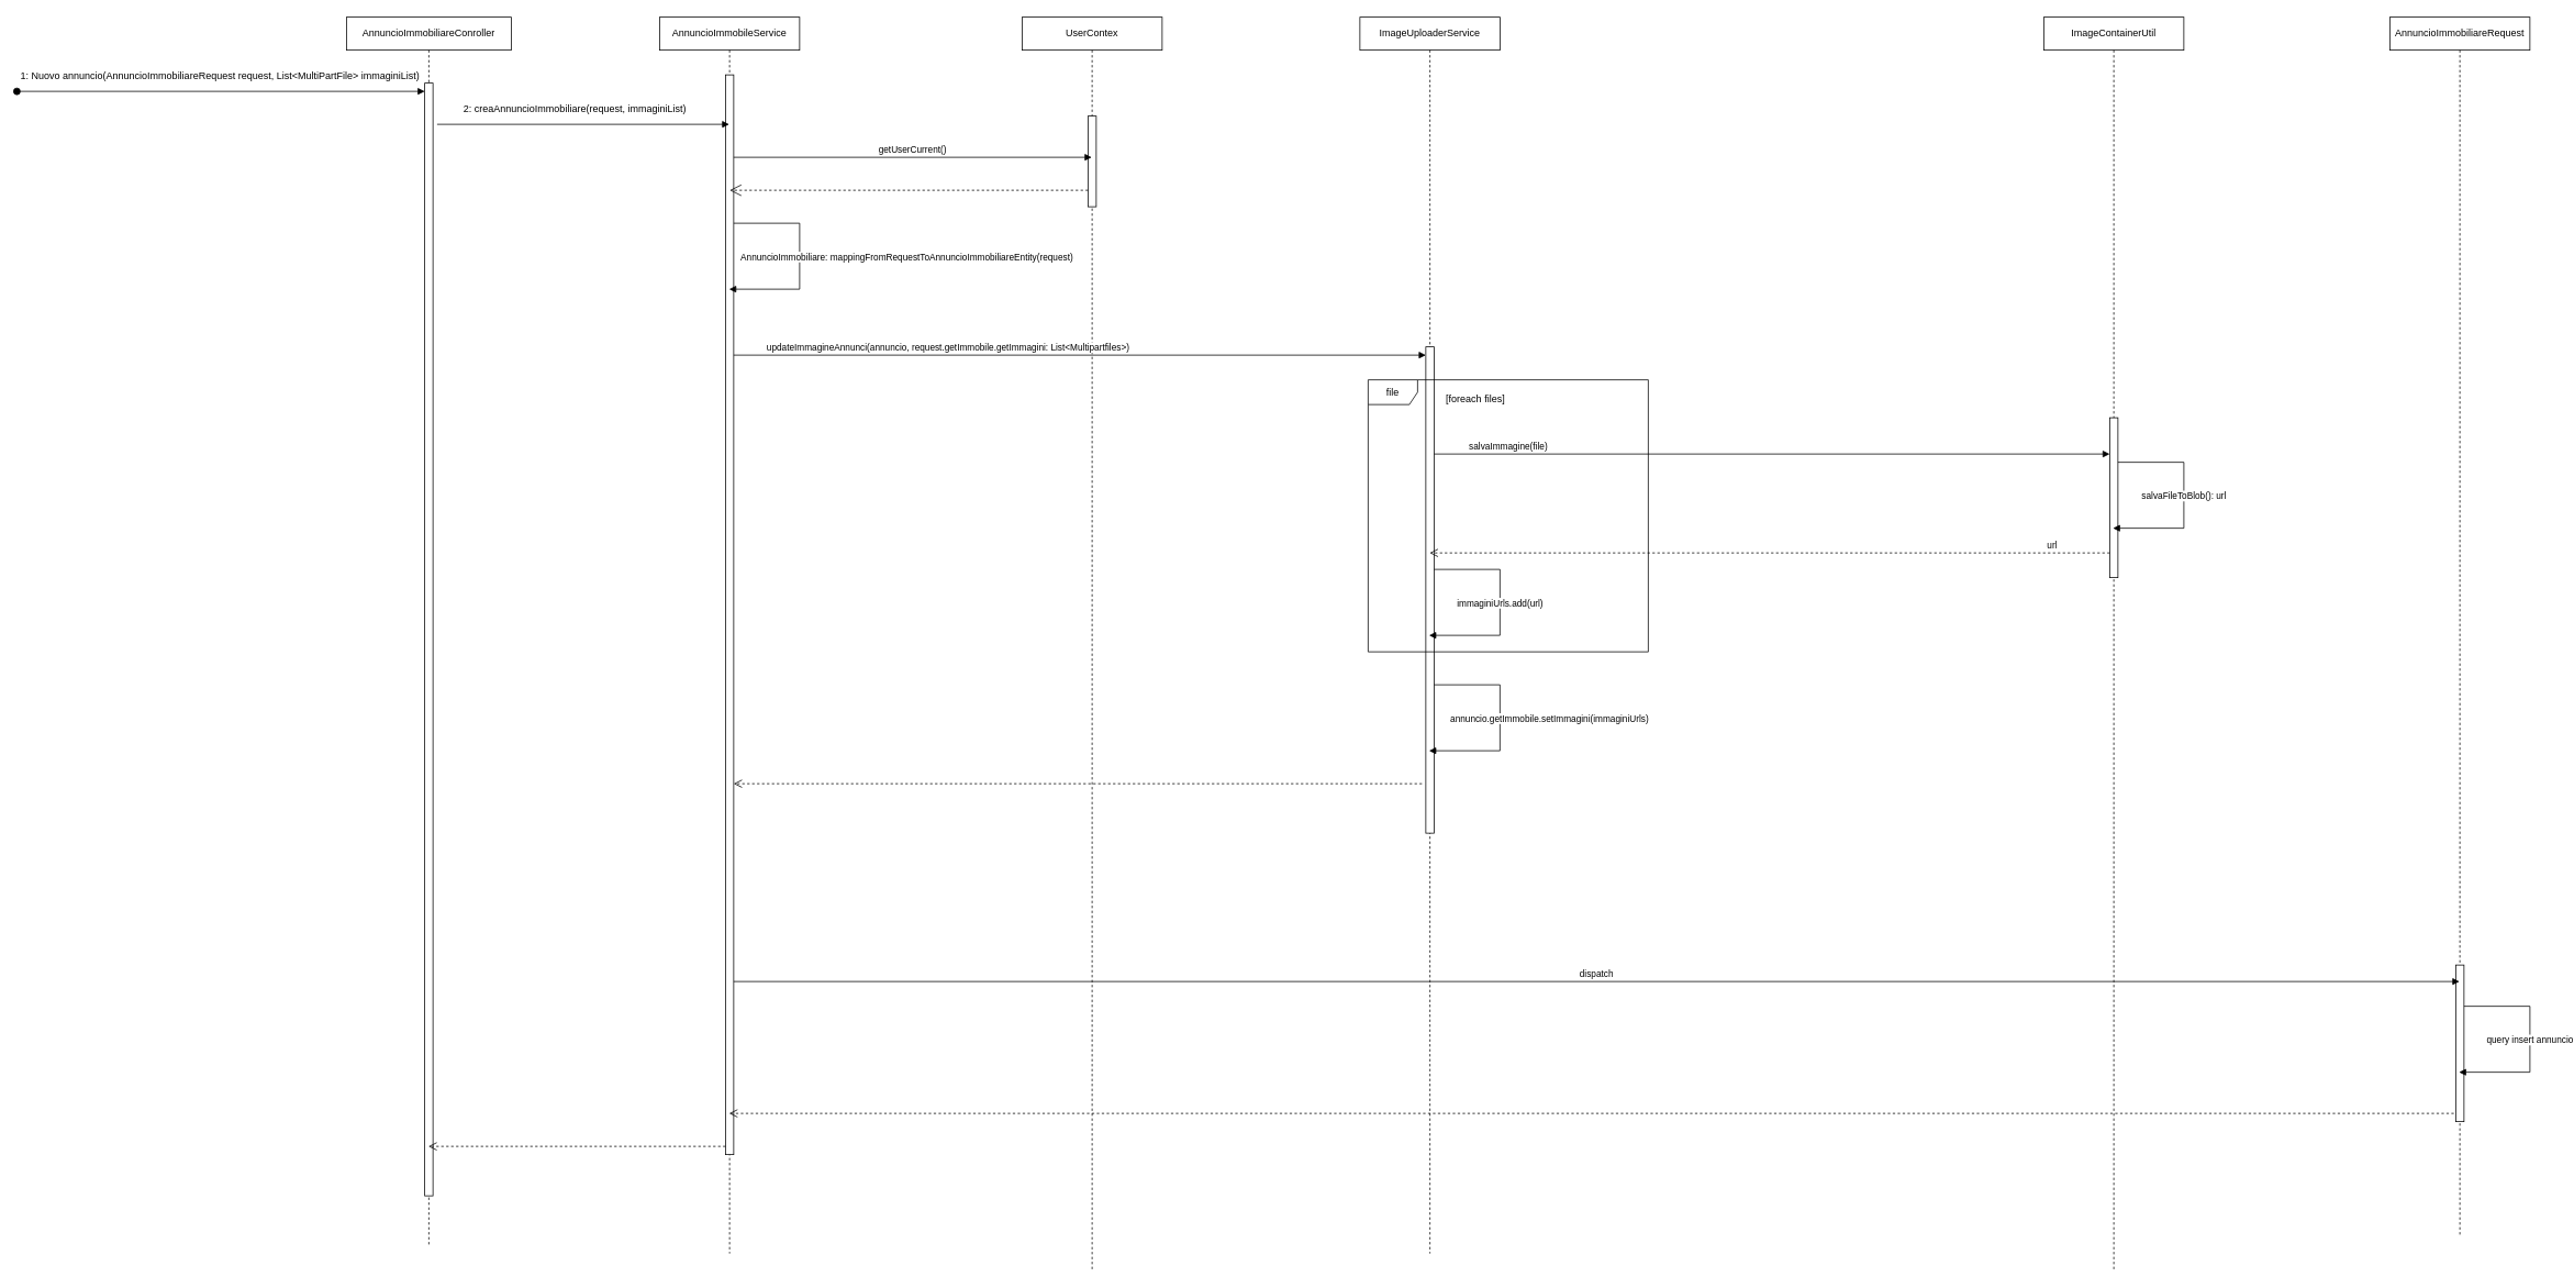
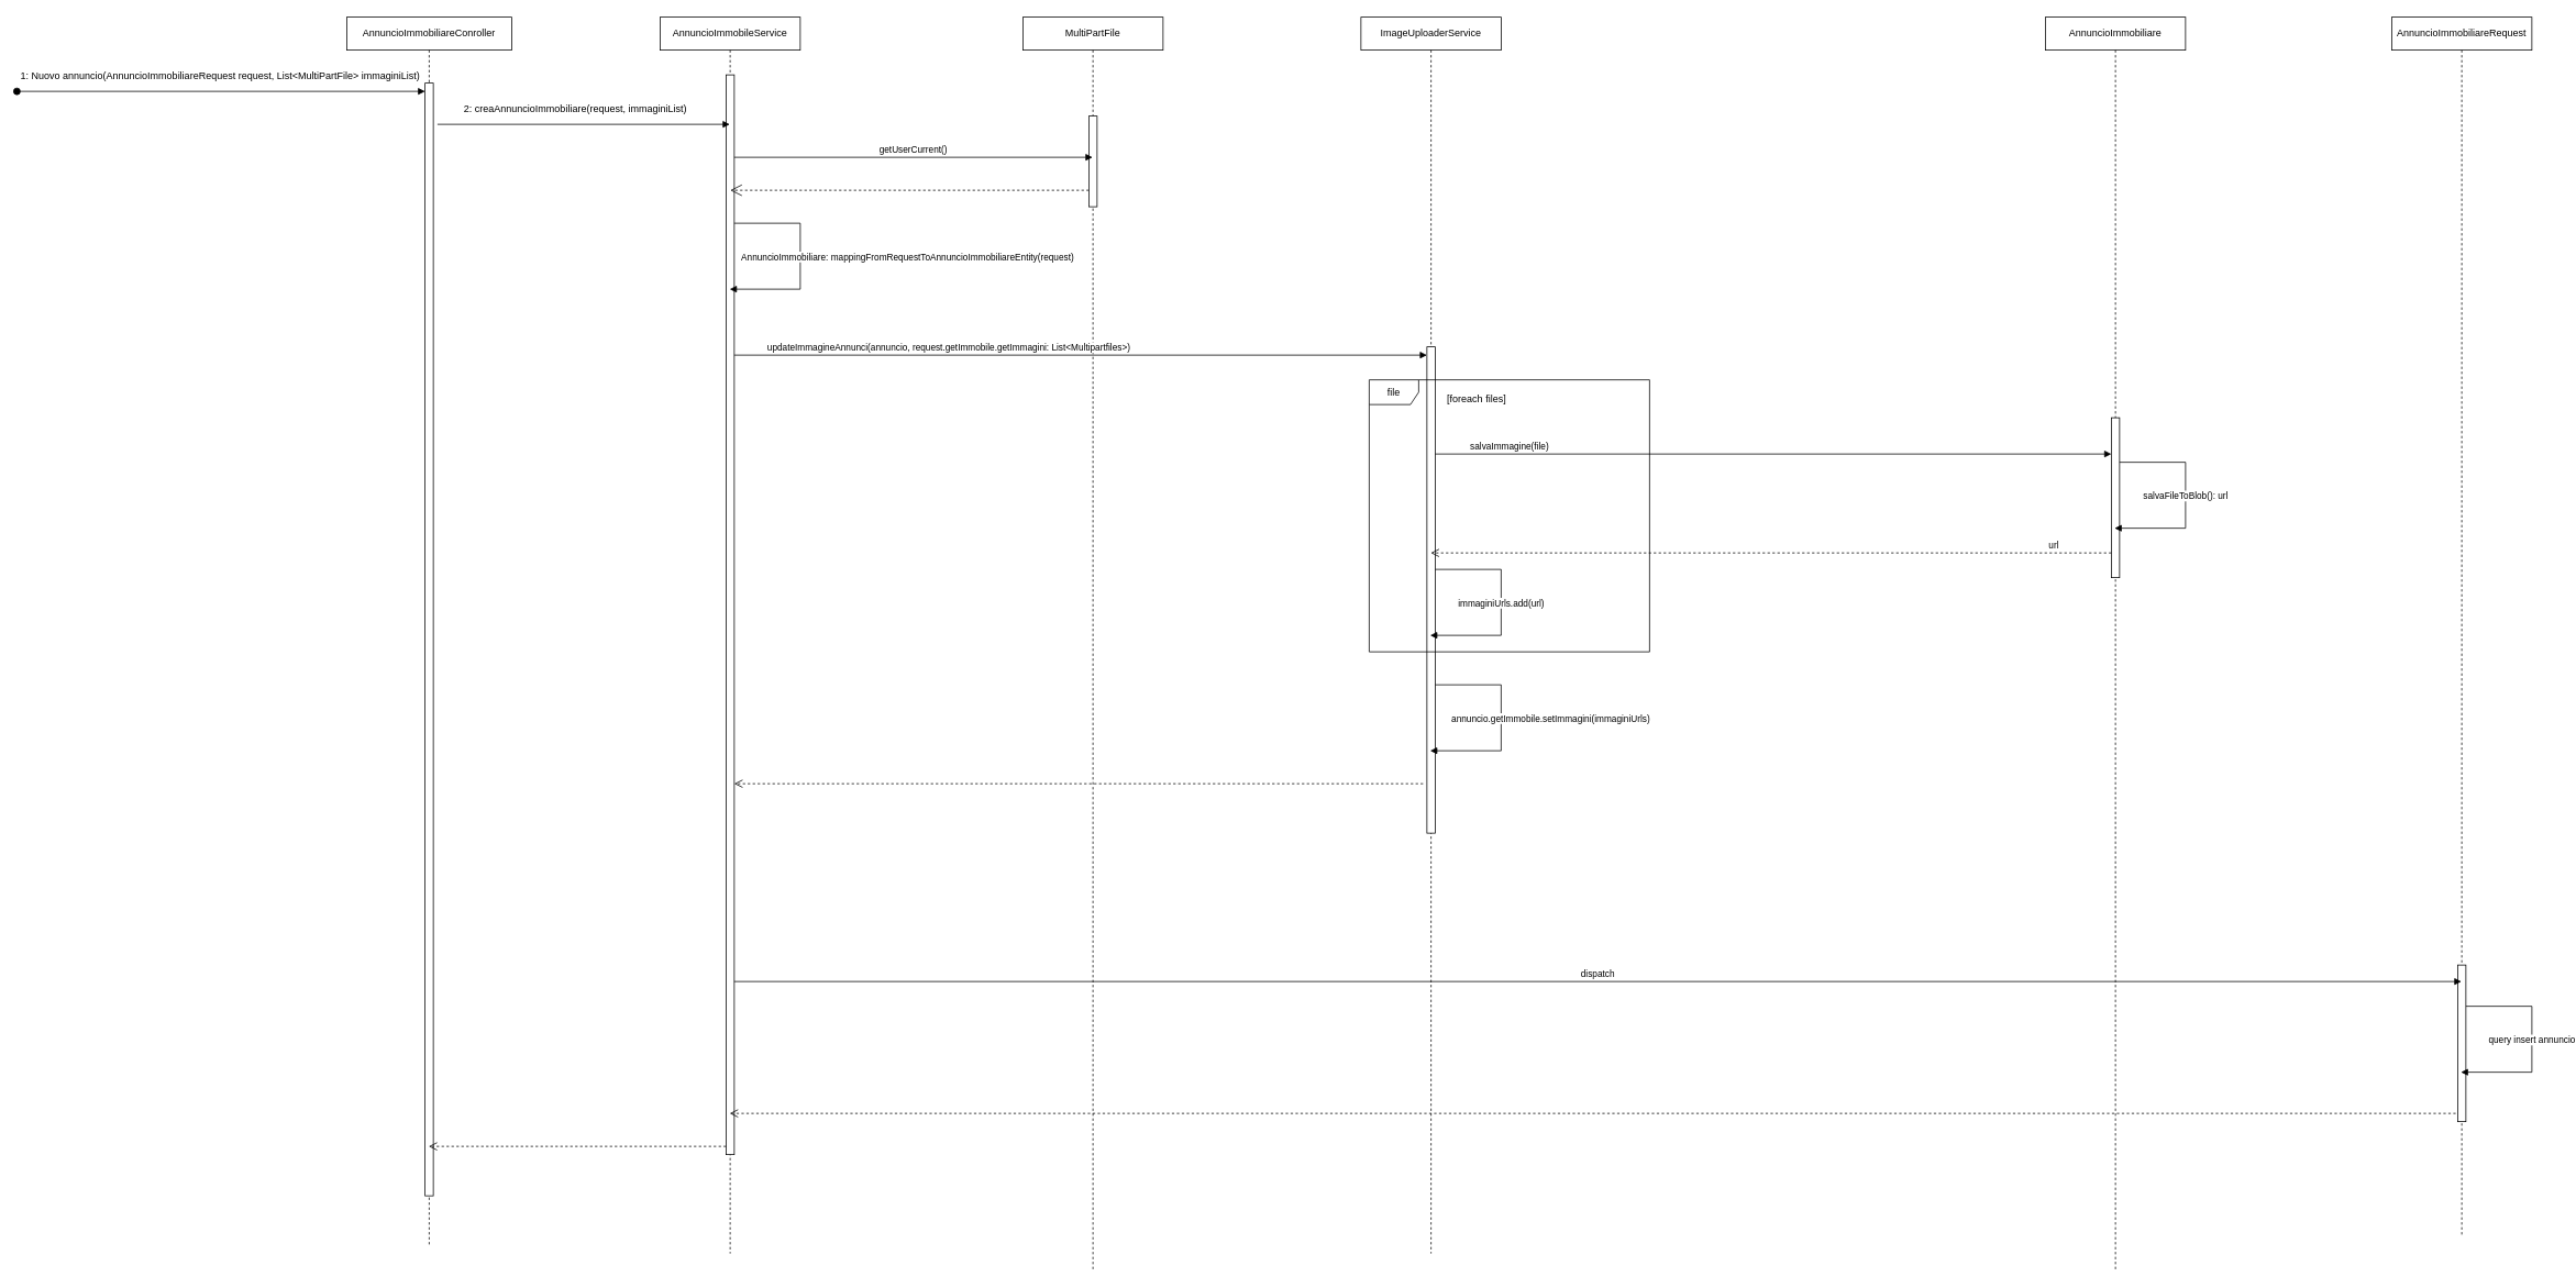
  <mxCell id="0" />
  <mxCell id="1" parent="0" />
  <mxCell id="2" value="AnnuncioImmobiliareConroller" style="shape=umlLifeline;perimeter=lifelinePerimeter;whiteSpace=wrap;html=1;container=1;dropTarget=0;collapsible=0;recursiveResize=0;outlineConnect=0;portConstraint=eastwest;newEdgeStyle={&quot;curved&quot;:0,&quot;rounded&quot;:0};" vertex="1" parent="1"><mxGeometry x="420" y="20" width="200" height="1490" as="geometry" /></mxCell>
  <mxCell id="3" value="" style="html=1;points=[[0,0,0,0,5],[0,1,0,0,-5],[1,0,0,0,5],[1,1,0,0,-5]];perimeter=orthogonalPerimeter;outlineConnect=0;targetShapes=umlLifeline;portConstraint=eastwest;newEdgeStyle={&quot;curved&quot;:0,&quot;rounded&quot;:0};" vertex="1" parent="2"><mxGeometry x="95" y="80" width="10" height="1350" as="geometry" /></mxCell>
  <mxCell id="4" value="&lt;font style=&quot;font-size: 12px;&quot;&gt;1: Nuovo annuncio(AnnuncioImmobiliareRequest request, List&amp;lt;MultiPartFile&amp;gt; immaginiList)&amp;nbsp;&lt;/font&gt;" style="html=1;verticalAlign=bottom;startArrow=oval;startFill=1;endArrow=block;startSize=8;curved=0;rounded=0;strokeWidth=1;jumpSize=14;" edge="1" parent="1" target="3"><mxGeometry x="0.004" y="10" width="60" relative="1" as="geometry"><mxPoint x="20" y="110" as="sourcePoint" /><mxPoint x="510" y="110" as="targetPoint" /><mxPoint as="offset" /></mxGeometry></mxCell>
  <mxCell id="5" value="AnnuncioImmobileService" style="shape=umlLifeline;perimeter=lifelinePerimeter;whiteSpace=wrap;html=1;container=1;dropTarget=0;collapsible=0;recursiveResize=0;outlineConnect=0;portConstraint=eastwest;newEdgeStyle={&quot;curved&quot;:0,&quot;rounded&quot;:0};" vertex="1" parent="1"><mxGeometry x="800" y="20" width="170" height="1500" as="geometry" /></mxCell>
  <mxCell id="6" value="" style="html=1;points=[[0,0,0,0,5],[0,1,0,0,-5],[1,0,0,0,5],[1,1,0,0,-5]];perimeter=orthogonalPerimeter;outlineConnect=0;targetShapes=umlLifeline;portConstraint=eastwest;newEdgeStyle={&quot;curved&quot;:0,&quot;rounded&quot;:0};" vertex="1" parent="5"><mxGeometry x="80" y="70" width="10" height="1310" as="geometry" /></mxCell>
  <mxCell id="7" value="&lt;font style=&quot;font-size: 12px;&quot;&gt;2: creaAnnuncioImmobiliare(request, immaginiList)&lt;/font&gt;" style="html=1;verticalAlign=bottom;endArrow=block;curved=0;rounded=0;" edge="1" parent="1" target="5"><mxGeometry x="-0.06" y="10" width="80" relative="1" as="geometry"><mxPoint x="530" y="150" as="sourcePoint" /><mxPoint x="831" y="150" as="targetPoint" /><mxPoint as="offset" /></mxGeometry></mxCell>
- <mxCell id="8" value="UserContex" style="shape=umlLifeline;perimeter=lifelinePerimeter;whiteSpace=wrap;html=1;container=1;dropTarget=0;collapsible=0;recursiveResize=0;outlineConnect=0;portConstraint=eastwest;newEdgeStyle={&quot;curved&quot;:0,&quot;rounded&quot;:0};" vertex="1" parent="1"><mxGeometry x="1240" y="20" width="170" height="1520" as="geometry" /></mxCell>
+ <mxCell id="8" value="MultiPartFile" style="shape=umlLifeline;perimeter=lifelinePerimeter;whiteSpace=wrap;html=1;container=1;dropTarget=0;collapsible=0;recursiveResize=0;outlineConnect=0;portConstraint=eastwest;newEdgeStyle={&quot;curved&quot;:0,&quot;rounded&quot;:0};" vertex="1" parent="1"><mxGeometry x="1240" y="20" width="170" height="1520" as="geometry" /></mxCell>
  <mxCell id="9" value="" style="html=1;points=[[0,0,0,0,5],[0,1,0,0,-5],[1,0,0,0,5],[1,1,0,0,-5]];perimeter=orthogonalPerimeter;outlineConnect=0;targetShapes=umlLifeline;portConstraint=eastwest;newEdgeStyle={&quot;curved&quot;:0,&quot;rounded&quot;:0};" vertex="1" parent="8"><mxGeometry x="80" y="120" width="10" height="110" as="geometry" /></mxCell>
  <mxCell id="10" value="getUserCurrent()" style="html=1;verticalAlign=bottom;endArrow=block;curved=0;rounded=0;" edge="1" parent="1" target="8"><mxGeometry width="80" relative="1" as="geometry"><mxPoint x="890" y="190" as="sourcePoint" /><mxPoint x="970" y="190" as="targetPoint" /></mxGeometry></mxCell>
  <mxCell id="11" value="" style="endArrow=open;endSize=12;dashed=1;html=1;rounded=0;" edge="1" parent="1"><mxGeometry x="0.011" width="160" relative="1" as="geometry"><mxPoint x="1320" y="230" as="sourcePoint" /><mxPoint x="885.136" y="230" as="targetPoint" /><mxPoint as="offset" /></mxGeometry></mxCell>
  <mxCell id="12" value="AnnuncioImmobiliare: mappingFromRequestToAnnuncioImmobiliareEntity(request)" style="html=1;verticalAlign=bottom;endArrow=block;curved=0;rounded=0;" edge="1" parent="1" target="5"><mxGeometry x="0.06" y="130" width="80" relative="1" as="geometry"><mxPoint x="890" y="270" as="sourcePoint" /><mxPoint x="970" y="270" as="targetPoint" /><Array as="points"><mxPoint x="970" y="270" /><mxPoint x="970" y="350" /></Array><mxPoint as="offset" /></mxGeometry></mxCell>
  <mxCell id="13" value="ImageUploaderService" style="shape=umlLifeline;perimeter=lifelinePerimeter;whiteSpace=wrap;html=1;container=1;dropTarget=0;collapsible=0;recursiveResize=0;outlineConnect=0;portConstraint=eastwest;newEdgeStyle={&quot;curved&quot;:0,&quot;rounded&quot;:0};" vertex="1" parent="1"><mxGeometry x="1650" y="20" width="170" height="1500" as="geometry" /></mxCell>
  <mxCell id="14" value="" style="html=1;points=[[0,0,0,0,5],[0,1,0,0,-5],[1,0,0,0,5],[1,1,0,0,-5]];perimeter=orthogonalPerimeter;outlineConnect=0;targetShapes=umlLifeline;portConstraint=eastwest;newEdgeStyle={&quot;curved&quot;:0,&quot;rounded&quot;:0};" vertex="1" parent="13"><mxGeometry x="80" y="400" width="10" height="590" as="geometry" /></mxCell>
  <mxCell id="15" value="updateImmagineAnnunci(annuncio, request.getImmobile.getImmagini: List&amp;lt;Multipartfiles&amp;gt;)" style="html=1;verticalAlign=bottom;endArrow=block;curved=0;rounded=0;" edge="1" parent="1" target="14"><mxGeometry x="-0.381" width="80" relative="1" as="geometry"><mxPoint x="890" y="430" as="sourcePoint" /><mxPoint x="970" y="430" as="targetPoint" /><mxPoint as="offset" /></mxGeometry></mxCell>
  <mxCell id="16" value="&lt;span style=&quot;font-weight: normal;&quot;&gt;[foreach files]&lt;/span&gt;" style="text;align=center;fontStyle=1;verticalAlign=middle;spacingLeft=3;spacingRight=3;strokeColor=none;rotatable=0;points=[[0,0.5],[1,0.5]];portConstraint=eastwest;html=1;" vertex="1" parent="1"><mxGeometry x="1750" y="470" width="80" height="26" as="geometry" /></mxCell>
- <mxCell id="17" value="ImageContainerUtil" style="shape=umlLifeline;perimeter=lifelinePerimeter;whiteSpace=wrap;html=1;container=1;dropTarget=0;collapsible=0;recursiveResize=0;outlineConnect=0;portConstraint=eastwest;newEdgeStyle={&quot;curved&quot;:0,&quot;rounded&quot;:0};" vertex="1" parent="1"><mxGeometry x="2480" y="20" width="170" height="1520" as="geometry" /></mxCell>
+ <mxCell id="17" value="AnnuncioImmobiliare" style="shape=umlLifeline;perimeter=lifelinePerimeter;whiteSpace=wrap;html=1;container=1;dropTarget=0;collapsible=0;recursiveResize=0;outlineConnect=0;portConstraint=eastwest;newEdgeStyle={&quot;curved&quot;:0,&quot;rounded&quot;:0};" vertex="1" parent="1"><mxGeometry x="2480" y="20" width="170" height="1520" as="geometry" /></mxCell>
  <mxCell id="18" value="" style="html=1;points=[[0,0,0,0,5],[0,1,0,0,-5],[1,0,0,0,5],[1,1,0,0,-5]];perimeter=orthogonalPerimeter;outlineConnect=0;targetShapes=umlLifeline;portConstraint=eastwest;newEdgeStyle={&quot;curved&quot;:0,&quot;rounded&quot;:0};" vertex="1" parent="17"><mxGeometry x="80" y="486" width="10" height="194" as="geometry" /></mxCell>
  <mxCell id="19" value="salvaImmagine(file)" style="html=1;verticalAlign=bottom;endArrow=block;curved=0;rounded=0;" edge="1" parent="1"><mxGeometry x="-0.78" width="80" relative="1" as="geometry"><mxPoint x="1740" y="550" as="sourcePoint" /><mxPoint x="2560" y="550" as="targetPoint" /><mxPoint as="offset" /></mxGeometry></mxCell>
  <mxCell id="20" value="url" style="html=1;verticalAlign=bottom;endArrow=open;dashed=1;endSize=8;curved=0;rounded=0;" edge="1" parent="1"><mxGeometry x="-0.83" relative="1" as="geometry"><mxPoint x="2560" y="670" as="sourcePoint" /><mxPoint x="1734.667" y="670" as="targetPoint" /><mxPoint as="offset" /></mxGeometry></mxCell>
  <mxCell id="21" value="salvaFileToBlob(): url" style="html=1;verticalAlign=bottom;endArrow=block;curved=0;rounded=0;" edge="1" parent="1"><mxGeometry x="0.057" width="80" relative="1" as="geometry"><mxPoint x="2570" y="560" as="sourcePoint" /><mxPoint x="2564" y="640" as="targetPoint" /><Array as="points"><mxPoint x="2650" y="560" /><mxPoint x="2650" y="640" /></Array><mxPoint as="offset" /></mxGeometry></mxCell>
  <mxCell id="22" value="file" style="shape=umlFrame;whiteSpace=wrap;html=1;pointerEvents=0;" vertex="1" parent="1"><mxGeometry x="1660" y="460" width="340" height="330" as="geometry" /></mxCell>
  <mxCell id="23" value="immaginiUrls.add(url)" style="html=1;verticalAlign=bottom;endArrow=block;curved=0;rounded=0;" edge="1" parent="1"><mxGeometry x="0.057" width="80" relative="1" as="geometry"><mxPoint x="1740" y="690" as="sourcePoint" /><mxPoint x="1734" y="770" as="targetPoint" /><Array as="points"><mxPoint x="1820" y="690" /><mxPoint x="1820" y="770" /></Array><mxPoint as="offset" /></mxGeometry></mxCell>
  <mxCell id="24" value="annuncio.getImmobile.setImmagini(immaginiUrls)" style="html=1;verticalAlign=bottom;endArrow=block;curved=0;rounded=0;" edge="1" parent="1"><mxGeometry x="0.057" y="60" width="80" relative="1" as="geometry"><mxPoint x="1740" y="830" as="sourcePoint" /><mxPoint x="1734" y="910" as="targetPoint" /><Array as="points"><mxPoint x="1820" y="830" /><mxPoint x="1820" y="910" /></Array><mxPoint as="offset" /></mxGeometry></mxCell>
  <mxCell id="25" value="" style="html=1;verticalAlign=bottom;endArrow=open;dashed=1;endSize=8;curved=0;rounded=0;" edge="1" parent="1" target="6"><mxGeometry x="-0.83" relative="1" as="geometry"><mxPoint x="1725.333" y="950" as="sourcePoint" /><mxPoint x="900" y="950" as="targetPoint" /><mxPoint as="offset" /></mxGeometry></mxCell>
  <mxCell id="26" value="AnnuncioImmobiliareRequest" style="shape=umlLifeline;perimeter=lifelinePerimeter;whiteSpace=wrap;html=1;container=1;dropTarget=0;collapsible=0;recursiveResize=0;outlineConnect=0;portConstraint=eastwest;newEdgeStyle={&quot;curved&quot;:0,&quot;rounded&quot;:0};" vertex="1" parent="1"><mxGeometry x="2900" y="20" width="170" height="1480" as="geometry" /></mxCell>
  <mxCell id="27" value="" style="html=1;points=[[0,0,0,0,5],[0,1,0,0,-5],[1,0,0,0,5],[1,1,0,0,-5]];perimeter=orthogonalPerimeter;outlineConnect=0;targetShapes=umlLifeline;portConstraint=eastwest;newEdgeStyle={&quot;curved&quot;:0,&quot;rounded&quot;:0};" vertex="1" parent="26"><mxGeometry x="80" y="1150" width="10" height="190" as="geometry" /></mxCell>
  <mxCell id="28" value="dispatch" style="html=1;verticalAlign=bottom;endArrow=block;curved=0;rounded=0;" edge="1" parent="1" target="26"><mxGeometry width="80" relative="1" as="geometry"><mxPoint x="890" y="1190" as="sourcePoint" /><mxPoint x="970" y="1190" as="targetPoint" /></mxGeometry></mxCell>
  <mxCell id="29" value="query insert annuncio" style="html=1;verticalAlign=bottom;endArrow=block;curved=0;rounded=0;" edge="1" parent="1"><mxGeometry x="0.057" width="80" relative="1" as="geometry"><mxPoint x="2990" y="1220" as="sourcePoint" /><mxPoint x="2984" y="1300" as="targetPoint" /><Array as="points"><mxPoint x="3070" y="1220" /><mxPoint x="3070" y="1300" /></Array><mxPoint as="offset" /></mxGeometry></mxCell>
  <mxCell id="30" value="" style="html=1;verticalAlign=bottom;endArrow=open;dashed=1;endSize=8;curved=0;rounded=0;" edge="1" parent="1" target="5"><mxGeometry x="-0.83" relative="1" as="geometry"><mxPoint x="2977.663" y="1350" as="sourcePoint" /><mxPoint x="2152.33" y="1350" as="targetPoint" /><mxPoint as="offset" /></mxGeometry></mxCell>
  <mxCell id="31" value="" style="html=1;verticalAlign=bottom;endArrow=open;dashed=1;endSize=8;curved=0;rounded=0;" edge="1" parent="1" target="2"><mxGeometry relative="1" as="geometry"><mxPoint x="880" y="1390" as="sourcePoint" /><mxPoint x="800" y="1390" as="targetPoint" /></mxGeometry></mxCell>
